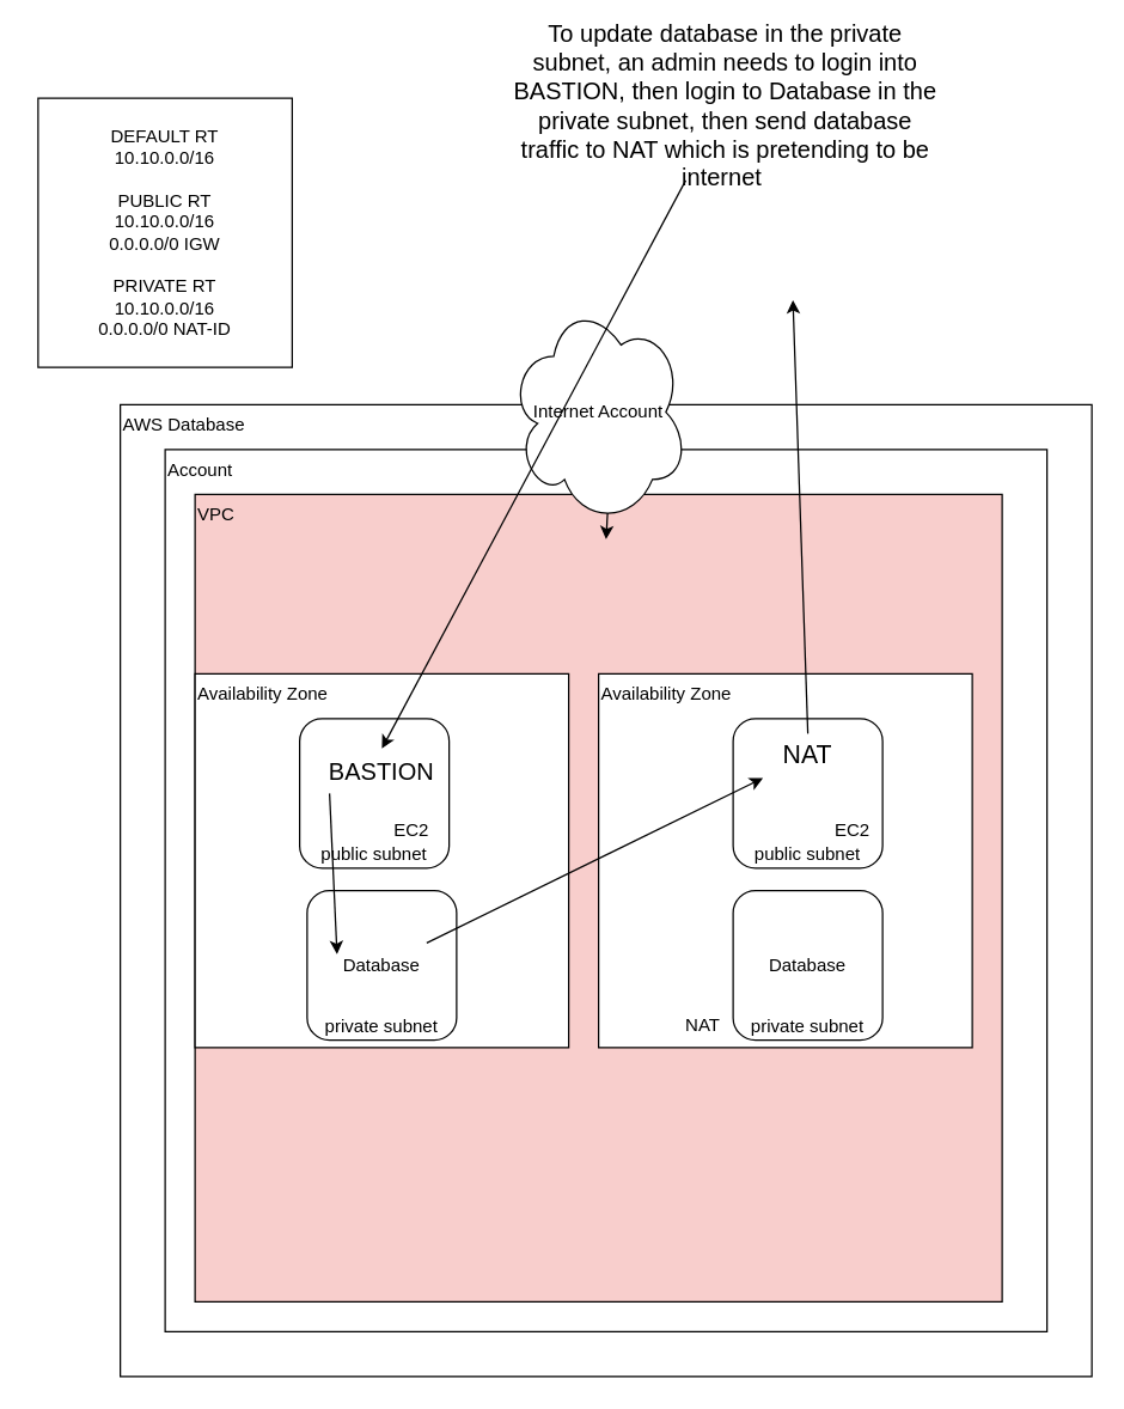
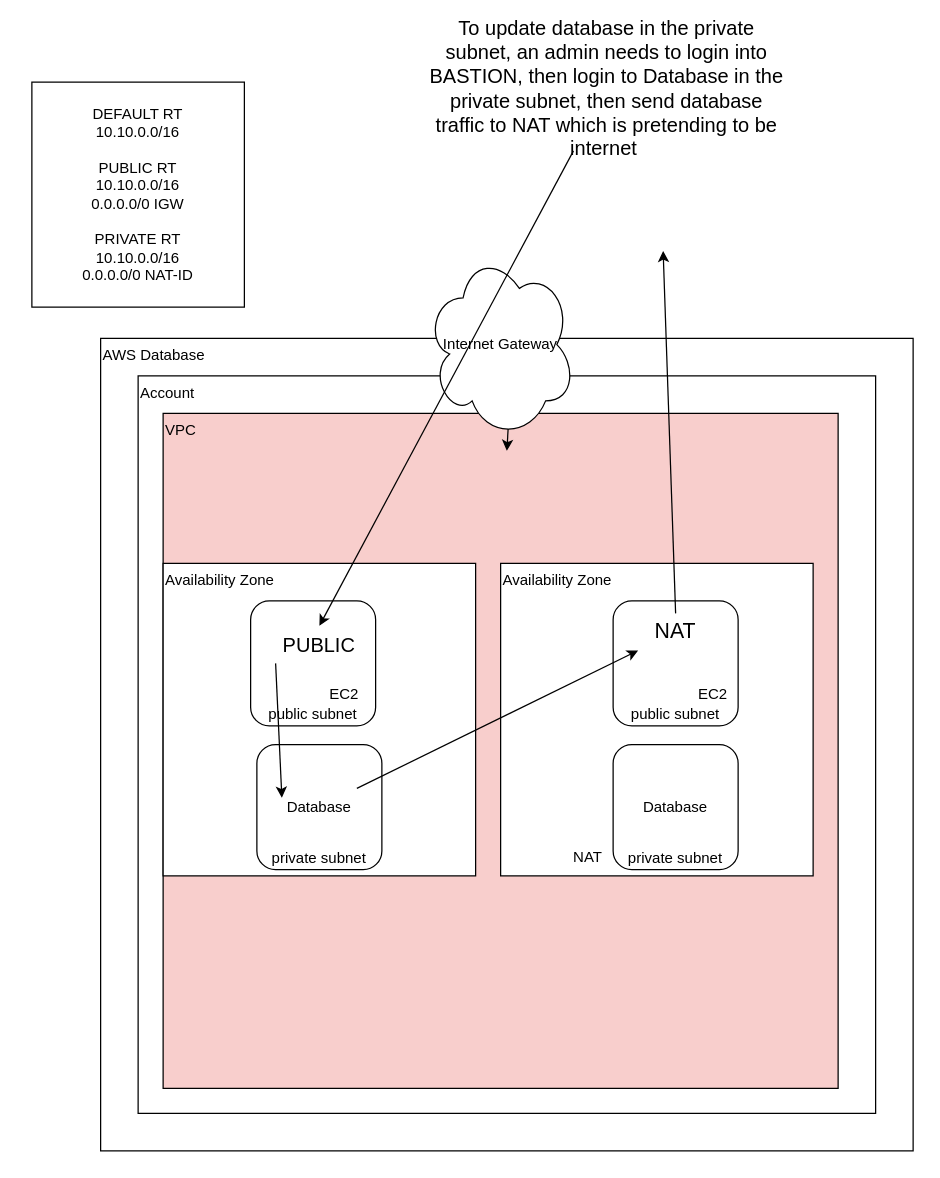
  <mxCell id="0" />
  <mxCell id="1" parent="0" />
  <mxCell id="2" value="" style="whiteSpace=wrap;html=1;" vertex="1" parent="1"><mxGeometry x="25" y="65" width="170" height="180" as="geometry" /></mxCell>
  <mxCell id="3" value="" style="rounded=0;whiteSpace=wrap;html=1;" parent="1" vertex="1"><mxGeometry x="240" y="640" width="320" height="170" as="geometry" /></mxCell>
  <mxCell id="4" value="AWS Database" style="whiteSpace=wrap;html=1;aspect=fixed;rounded=0;spacingLeft=0;align=left;verticalAlign=top;" parent="1" vertex="1"><mxGeometry x="80" y="270" width="650" height="650" as="geometry" /></mxCell>
  <mxCell id="5" value="&lt;div style=&quot;&quot;&gt;&lt;span style=&quot;background-color: initial;&quot;&gt;Account&lt;/span&gt;&lt;/div&gt;" style="whiteSpace=wrap;html=1;aspect=fixed;align=left;verticalAlign=top;" parent="1" vertex="1"><mxGeometry x="110" width="590" height="590" as="geometry" y="300" /></mxCell>
  <mxCell id="6" value="VPC" style="whiteSpace=wrap;html=1;aspect=fixed;align=left;verticalAlign=top;fillColor=#f8cecc;" parent="1" vertex="1"><mxGeometry x="130" y="330" width="540" height="540" as="geometry" /></mxCell>
  <mxCell id="7" value="Availability Zone" style="aspect=fixed;align=left;labelPosition=center;verticalLabelPosition=middle;verticalAlign=top;rounded=0;textDirection=ltr;horizontal=1;" parent="1" vertex="1"><mxGeometry x="400" y="450" width="250" height="250" as="geometry" /></mxCell>
  <mxCell id="8" value="public subnet" style="whiteSpace=wrap;html=1;aspect=fixed;rounded=1;verticalAlign=bottom;" parent="1" vertex="1"><mxGeometry x="210" y="480" width="100" height="100" as="geometry" /></mxCell>
  <mxCell id="9" value="Availability Zone" style="aspect=fixed;align=left;labelPosition=center;verticalLabelPosition=middle;verticalAlign=top;rounded=0;textDirection=ltr;horizontal=1;" parent="1" vertex="1"><mxGeometry x="130" y="450" width="250" height="250" as="geometry" /></mxCell>
  <mxCell id="10" style="edgeStyle=none;html=1;exitX=0.55;exitY=0.95;exitDx=0;exitDy=0;exitPerimeter=0;entryX=0.5;entryY=1;entryDx=0;entryDy=0;" parent="1" source="11" edge="1"><mxGeometry relative="1" as="geometry"><mxPoint x="405" y="360" as="targetPoint" /></mxGeometry></mxCell>
- <mxCell id="11" value="Internet Account&lt;br&gt;" style="ellipse;shape=cloud;whiteSpace=wrap;html=1;rounded=1;" parent="1" vertex="1"><mxGeometry x="340" y="200" width="120" height="150" as="geometry" /></mxCell>
+ <mxCell id="11" value="Internet Gateway&lt;br&gt;" style="ellipse;shape=cloud;whiteSpace=wrap;html=1;rounded=1;" parent="1" vertex="1"><mxGeometry x="340" y="200" width="120" height="150" as="geometry" /></mxCell>
  <mxCell id="12" style="edgeStyle=none;html=1;exitX=0.5;exitY=1;exitDx=0;exitDy=0;" parent="1" edge="1"><mxGeometry relative="1" as="geometry"><mxPoint x="470" y="670" as="targetPoint" /><mxPoint x="470" y="670" as="sourcePoint" /></mxGeometry></mxCell>
  <mxCell id="13" value="NAT" style="text;strokeColor=none;align=center;fillColor=none;html=1;verticalAlign=middle;whiteSpace=wrap;rounded=0;" parent="1" vertex="1"><mxGeometry x="440" y="670" width="60" height="30" as="geometry" /></mxCell>
  <mxCell id="14" value="private subnet" style="whiteSpace=wrap;html=1;aspect=fixed;labelBorderColor=none;labelPosition=center;verticalLabelPosition=middle;align=center;verticalAlign=bottom;horizontal=1;labelBackgroundColor=default;rounded=1;" parent="1" vertex="1"><mxGeometry x="490" y="595" width="100" height="100" as="geometry" /></mxCell>
  <mxCell id="15" value="private subnet" style="whiteSpace=wrap;html=1;aspect=fixed;labelBorderColor=none;labelPosition=center;verticalLabelPosition=middle;align=center;verticalAlign=bottom;horizontal=1;labelBackgroundColor=default;rounded=1;" parent="1" vertex="1"><mxGeometry x="205" y="595" width="100" height="100" as="geometry" /></mxCell>
  <mxCell id="16" value="public subnet" style="whiteSpace=wrap;html=1;aspect=fixed;labelBorderColor=none;labelPosition=center;verticalLabelPosition=middle;align=center;verticalAlign=bottom;horizontal=1;labelBackgroundColor=default;rounded=1;" parent="1" vertex="1"><mxGeometry x="200" y="480" width="100" height="100" as="geometry" /></mxCell>
  <mxCell id="17" value="public subnet" style="whiteSpace=wrap;html=1;aspect=fixed;labelBorderColor=none;labelPosition=center;verticalLabelPosition=middle;align=center;verticalAlign=bottom;horizontal=1;labelBackgroundColor=default;rounded=1;" parent="1" vertex="1"><mxGeometry x="490" y="480" width="100" height="100" as="geometry" /></mxCell>
  <mxCell id="18" style="edgeStyle=none;html=1;exitX=1;exitY=0;exitDx=0;exitDy=0;fontSize=16;" parent="1" source="19" target="26" edge="1"><mxGeometry relative="1" as="geometry" /></mxCell>
  <mxCell id="19" value="Database" style="text;strokeColor=none;align=center;fillColor=none;html=1;verticalAlign=middle;whiteSpace=wrap;rounded=0;" parent="1" vertex="1"><mxGeometry x="225" y="630" width="60" height="30" as="geometry" /></mxCell>
  <mxCell id="20" value="Database" style="text;strokeColor=none;align=center;fillColor=none;html=1;verticalAlign=middle;whiteSpace=wrap;rounded=0;" parent="1" vertex="1"><mxGeometry x="510" y="630" width="60" height="30" as="geometry" /></mxCell>
  <mxCell id="21" value="EC2" style="text;strokeColor=none;align=center;fillColor=none;html=1;verticalAlign=middle;whiteSpace=wrap;rounded=0;" parent="1" vertex="1"><mxGeometry x="245" y="540" width="60" height="30" as="geometry" /></mxCell>
  <mxCell id="22" value="EC2" style="text;strokeColor=none;align=center;fillColor=none;html=1;verticalAlign=middle;whiteSpace=wrap;rounded=0;" parent="1" vertex="1"><mxGeometry x="540" y="540" width="60" height="30" as="geometry" /></mxCell>
  <mxCell id="23" style="edgeStyle=none;html=1;exitX=0;exitY=1;exitDx=0;exitDy=0;entryX=0;entryY=0.25;entryDx=0;entryDy=0;fontSize=16;" parent="1" source="24" target="19" edge="1"><mxGeometry relative="1" as="geometry" /></mxCell>
- <mxCell id="24" value="BASTION" style="text;strokeColor=none;align=center;fillColor=none;html=1;verticalAlign=middle;whiteSpace=wrap;rounded=0;fontSize=16;" parent="1" vertex="1"><mxGeometry x="220" y="500" width="70" height="30" as="geometry" /></mxCell>
+ <mxCell id="24" value="PUBLIC" style="text;strokeColor=none;align=center;fillColor=none;html=1;verticalAlign=middle;whiteSpace=wrap;rounded=0;fontSize=16;" parent="1" vertex="1"><mxGeometry x="220" y="500" width="70" height="30" as="geometry" /></mxCell>
  <mxCell id="25" style="edgeStyle=none;html=1;exitX=0.5;exitY=0;exitDx=0;exitDy=0;fontSize=16;" parent="1" source="26" edge="1"><mxGeometry relative="1" as="geometry"><mxPoint x="530" y="200" as="targetPoint" /></mxGeometry></mxCell>
  <mxCell id="26" value="NAT" style="text;strokeColor=none;align=center;fillColor=none;html=1;verticalAlign=middle;whiteSpace=wrap;rounded=0;fontSize=17;" parent="1" vertex="1"><mxGeometry x="510" y="490" width="60" height="30" as="geometry" /></mxCell>
  <mxCell id="27" value="" style="edgeStyle=none;html=1;fontSize=16;entryX=0.5;entryY=0;entryDx=0;entryDy=0;" parent="1" source="28" target="24" edge="1"><mxGeometry relative="1" as="geometry" /></mxCell>
  <mxCell id="28" value="To update database in the private subnet, an admin needs to login into BASTION, then login to Database in the private subnet, then send database traffic to NAT which is pretending to be internet&amp;nbsp;" style="text;strokeColor=none;align=center;fillColor=none;html=1;verticalAlign=middle;whiteSpace=wrap;rounded=0;fontSize=16;" parent="1" vertex="1"><mxGeometry x="340" y="20" width="290" height="100" as="geometry" /></mxCell>
  <mxCell id="29" value="DEFAULT RT&lt;br&gt;10.10.0.0/16&lt;br&gt;&lt;br&gt;PUBLIC RT&lt;br&gt;10.10.0.0/16&lt;br&gt;0.0.0.0/0 IGW&lt;br&gt;&lt;br&gt;PRIVATE RT&lt;br&gt;10.10.0.0/16&lt;br&gt;0.0.0.0/0 NAT-ID" style="text;strokeColor=none;align=center;fillColor=none;html=1;verticalAlign=middle;whiteSpace=wrap;rounded=0;" vertex="1" parent="1"><mxGeometry x="20" y="40" width="180" height="230" as="geometry" /></mxCell>
